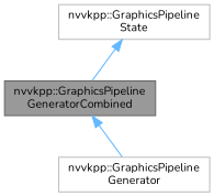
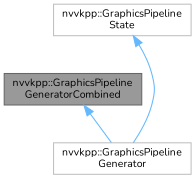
  digraph {
    fontname=Nunito
    node [color=grey75 fillcolor=white fontname=Nunito fontsize=10 shape=box style=filled]
    edge [color=steelblue1 dir=back fontname=Nunito fontsize=10 labelfontname=Helvetica labelfontsize=10 style=solid]
    n1 [color=gray40 fillcolor=grey60 fontcolor=black height=0.2 label="nvvkpp::GraphicsPipeline\lGeneratorCombined" width=0.4]
    n2 [height=0.2 label="nvvkpp::GraphicsPipeline\lGenerator" width=0.4]
    n3 [height=0.2 label="nvvkpp::GraphicsPipeline\lState" width=0.4]
    n1 -> n2
-   n3 -> n1
+   n3 -> n2
  }
